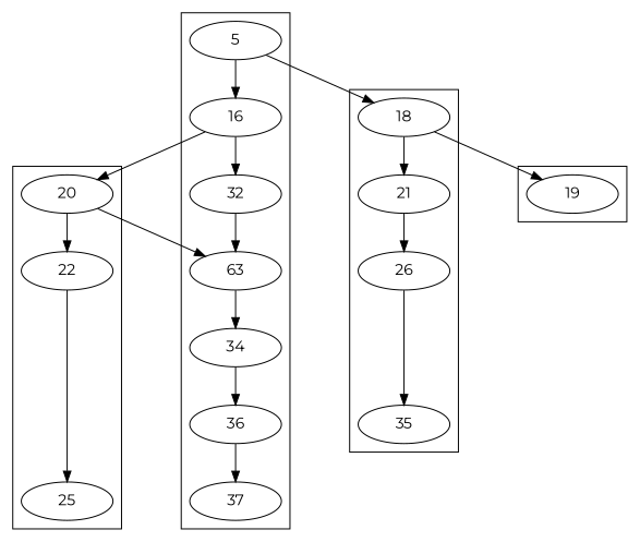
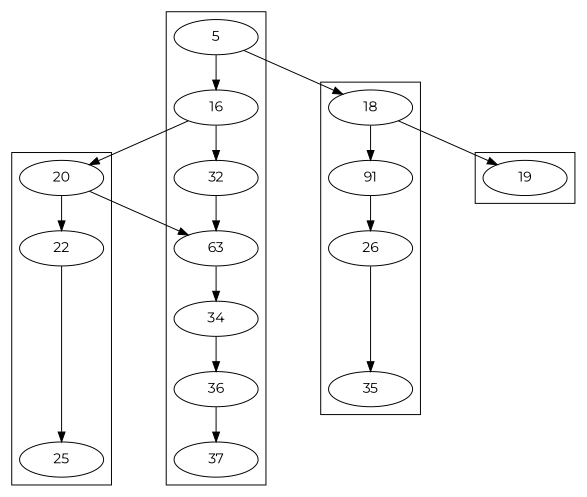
  strict digraph {
    fontname=Montserrat
    newrank=true
    nodesep=1.0
    rankdir=TB
    ranksep=0.5
    splines=false
    node [coherence=4.035050896322907 fontname=Montserrat]
    edge [fontname=Montserrat weight=-0.0]
    5 [coherence=-0.0 height=0.5 width=1.1944]
    16 [coherence=0.22246352008786566 height=0.5 width=1.1944]
    32 [coherence=0.3125669895314756 height=0.5 width=1.1944]
    n4 [coherence=0.2974768584693408 height=0.5 label=63 width=1.1944]
    34 [coherence=1.2904826707293886 height=0.5 width=1.1944]
    36 [coherence=0.7725630980408351 height=0.5 width=1.1944]
    37 [height=0.5 width=1.1944]
    19 [coherence=2.6487565210665664 height=0.5 width=1.1944]
    18 [coherence=1.8796365808577975 height=0.5 width=1.1944]
-   21 [coherence=1.8233246901820872 height=0.5 width=1.1944]
+   21 [coherence=1.8233246901820872 height=0.5 width=1.1944 label=91]
    26 [coherence=2.3066811604361983 height=0.5 width=1.1944]
    35 [coherence=1.6712328406670223 height=0.5 width=1.1944]
    20 [coherence=0.8740961038464559 height=0.5 width=1.1944]
    22 [height=0.5 width=1.1944]
    25 [coherence=2.782287911671596 height=0.5 width=1.1944]
    subgraph cluster_1 {
      5
      16
      32
      n4
      34
      36
      37
    }
    subgraph cluster_2 {
      19
    }
    subgraph cluster_3 {
      18
      21
      26
      35
    }
    subgraph cluster_4 {
      20
      22
      25
    }
    5 -> 16 [weight=0.18523689550641592]
    5 -> 18 [weight=1.7773089170074983]
    16 -> 32 [weight=0.3050194366027288]
    16 -> 20 [weight=1.3360159615192284]
    32 -> n4
    n4 -> 34
    34 -> 36
    36 -> 37
    18 -> 19 [weight=1.4622671349051637]
    18 -> 21 [weight=0.2635884817107059]
    21 -> 26
    26 -> 35
    20 -> n4 [weight=0.35884145816142365]
    20 -> 22 [weight=1.1989357837163364]
    22 -> 25
  }
